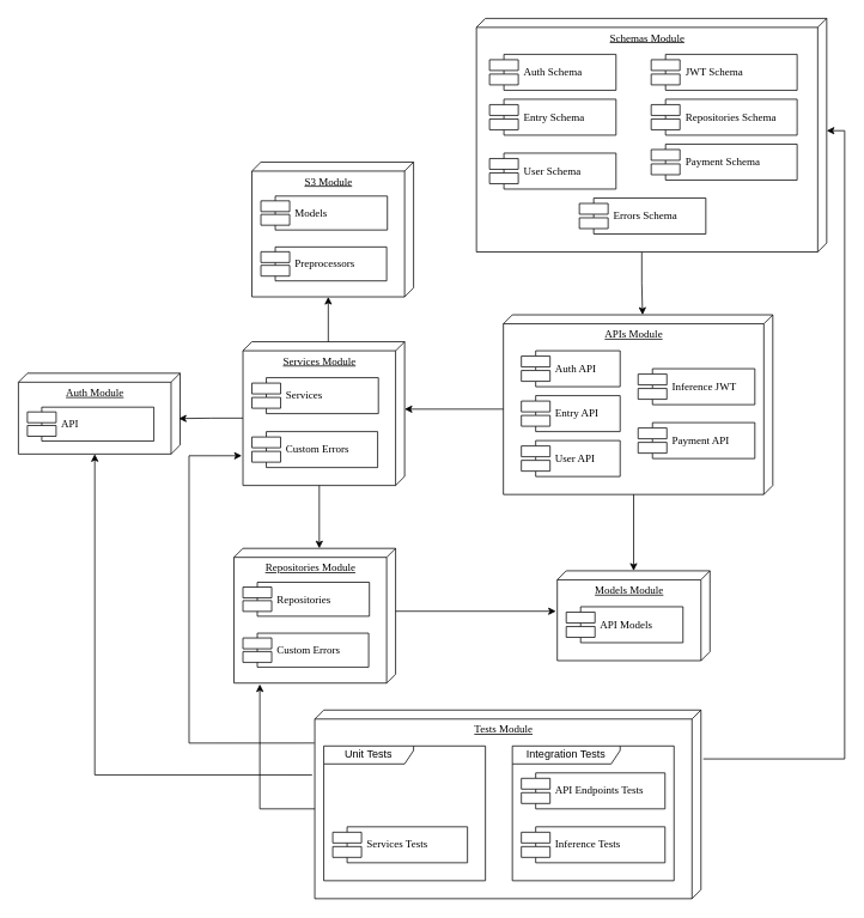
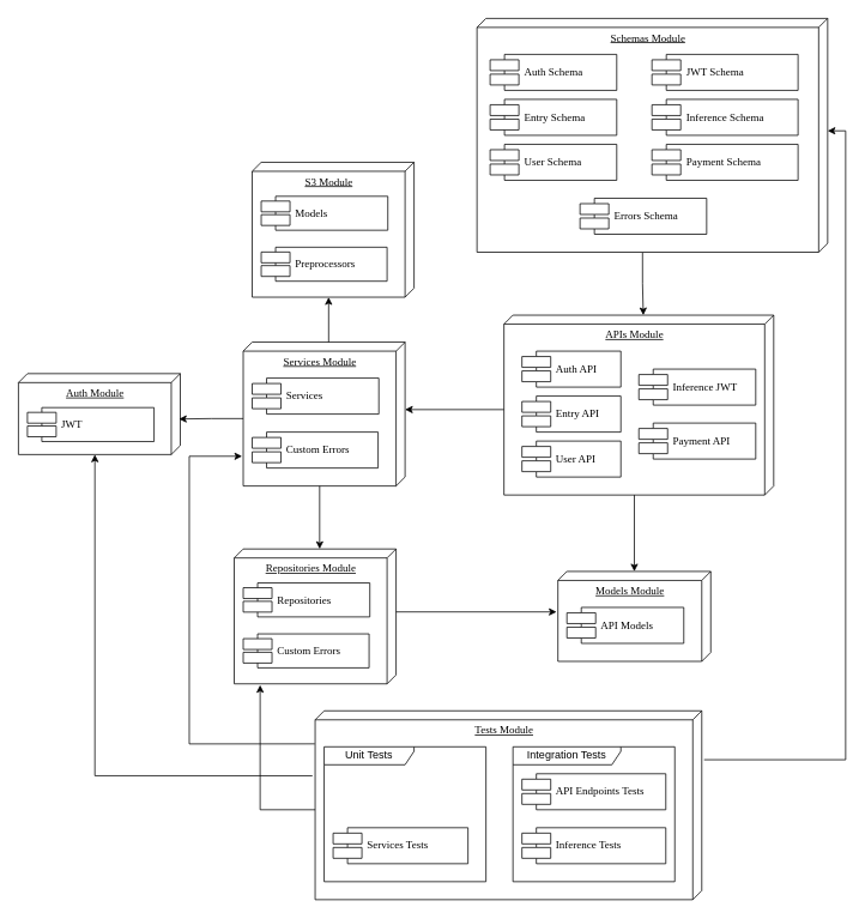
  <mxCell id="0" />
  <mxCell id="1" parent="0" />
  <mxCell id="2" value="" style="group" vertex="1" connectable="0" parent="1"><mxGeometry x="20" y="20" width="920" height="980" as="geometry" /></mxCell>
  <mxCell id="3" value="" style="group" vertex="1" connectable="0" parent="2"><mxGeometry x="540" y="330" width="300" height="200" as="geometry" /></mxCell>
  <mxCell id="4" value="APIs Module" style="verticalAlign=top;align=center;spacingTop=8;spacingLeft=2;spacingRight=12;shape=cube;size=10;direction=south;fontStyle=4;html=1;rounded=0;shadow=0;comic=0;labelBackgroundColor=none;strokeWidth=1;fontFamily=Verdana;fontSize=12" parent="3" vertex="1"><mxGeometry width="300" height="200" as="geometry" /></mxCell>
  <mxCell id="5" value="Auth API" style="shape=component;align=left;spacingLeft=36;rounded=0;shadow=0;comic=0;labelBackgroundColor=none;strokeWidth=1;fontFamily=Verdana;fontSize=12;html=1;" parent="3" vertex="1"><mxGeometry x="20" y="40" width="110" height="40" as="geometry" /></mxCell>
  <mxCell id="6" value="Entry API" style="shape=component;align=left;spacingLeft=36;rounded=0;shadow=0;comic=0;labelBackgroundColor=none;strokeWidth=1;fontFamily=Verdana;fontSize=12;html=1;" parent="3" vertex="1"><mxGeometry x="20" y="90" width="110" height="40" as="geometry" /></mxCell>
  <mxCell id="7" value="User API" style="shape=component;align=left;spacingLeft=36;rounded=0;shadow=0;comic=0;labelBackgroundColor=none;strokeWidth=1;fontFamily=Verdana;fontSize=12;html=1;" parent="3" vertex="1"><mxGeometry x="20" y="140" width="110" height="40" as="geometry" /></mxCell>
  <mxCell id="8" value="Inference JWT" style="shape=component;align=left;spacingLeft=36;rounded=0;shadow=0;comic=0;labelBackgroundColor=none;strokeWidth=1;fontFamily=Verdana;fontSize=12;html=1;" parent="3" vertex="1"><mxGeometry x="150" y="60" width="130" height="40" as="geometry" /></mxCell>
  <mxCell id="9" value="Payment API" style="shape=component;align=left;spacingLeft=36;rounded=0;shadow=0;comic=0;labelBackgroundColor=none;strokeWidth=1;fontFamily=Verdana;fontSize=12;html=1;" parent="3" vertex="1"><mxGeometry x="150" y="120" width="130" height="40" as="geometry" /></mxCell>
  <mxCell id="10" value="" style="group" vertex="1" connectable="0" parent="2"><mxGeometry x="600" y="615" width="170" height="100" as="geometry" /></mxCell>
  <mxCell id="11" value="Models Module" style="verticalAlign=top;align=center;spacingTop=8;spacingLeft=2;spacingRight=12;shape=cube;size=10;direction=south;fontStyle=4;html=1;rounded=0;shadow=0;comic=0;labelBackgroundColor=none;strokeWidth=1;fontFamily=Verdana;fontSize=12" parent="10" vertex="1"><mxGeometry width="170" height="100" as="geometry" /></mxCell>
  <mxCell id="12" value="API Models" style="shape=component;align=left;spacingLeft=36;rounded=0;shadow=0;comic=0;labelBackgroundColor=none;strokeWidth=1;fontFamily=Verdana;fontSize=12;html=1;" parent="10" vertex="1"><mxGeometry x="10" y="40" width="130" height="40" as="geometry" /></mxCell>
  <mxCell id="13" value="" style="group" vertex="1" connectable="0" parent="2"><mxGeometry x="510" width="390" height="260" as="geometry" /></mxCell>
  <mxCell id="14" value="Schemas Module" style="verticalAlign=top;align=center;spacingTop=8;spacingLeft=2;spacingRight=12;shape=cube;size=10;direction=south;fontStyle=4;html=1;rounded=0;shadow=0;comic=0;labelBackgroundColor=none;strokeWidth=1;fontFamily=Verdana;fontSize=12" vertex="1" parent="13"><mxGeometry width="390" height="260" as="geometry" /></mxCell>
  <mxCell id="15" value="Auth Schema" style="shape=component;align=left;spacingLeft=36;rounded=0;shadow=0;comic=0;labelBackgroundColor=none;strokeWidth=1;fontFamily=Verdana;fontSize=12;html=1;" vertex="1" parent="13"><mxGeometry x="14.587" y="40" width="140.833" height="40" as="geometry" /></mxCell>
  <mxCell id="16" value="Entry Schema" style="shape=component;align=left;spacingLeft=36;rounded=0;shadow=0;comic=0;labelBackgroundColor=none;strokeWidth=1;fontFamily=Verdana;fontSize=12;html=1;" vertex="1" parent="13"><mxGeometry x="14.587" y="90" width="140.833" height="40" as="geometry" /></mxCell>
- <mxCell id="17" value="User Schema" style="shape=component;align=left;spacingLeft=36;rounded=0;shadow=0;comic=0;labelBackgroundColor=none;strokeWidth=1;fontFamily=Verdana;fontSize=12;html=1;" vertex="1" parent="13"><mxGeometry x="14.587" y="150" width="140.833" height="40" as="geometry" /></mxCell>
+ <mxCell id="17" value="User Schema" style="shape=component;align=left;spacingLeft=36;rounded=0;shadow=0;comic=0;labelBackgroundColor=none;strokeWidth=1;fontFamily=Verdana;fontSize=12;html=1;" vertex="1" parent="13"><mxGeometry x="14.587" y="140" width="140.833" height="40" as="geometry" /></mxCell>
  <mxCell id="18" value="JWT Schema" style="shape=component;align=left;spacingLeft=36;rounded=0;shadow=0;comic=0;labelBackgroundColor=none;strokeWidth=1;fontFamily=Verdana;fontSize=12;html=1;" vertex="1" parent="13"><mxGeometry x="194.583" y="40" width="162.5" height="40" as="geometry" /></mxCell>
- <mxCell id="19" value="Repositories Schema" style="shape=component;align=left;spacingLeft=36;rounded=0;shadow=0;comic=0;labelBackgroundColor=none;strokeWidth=1;fontFamily=Verdana;fontSize=12;html=1;" vertex="1" parent="13"><mxGeometry x="194.583" y="90" width="162.5" height="40" as="geometry" /></mxCell>
+ <mxCell id="19" value="Inference Schema" style="shape=component;align=left;spacingLeft=36;rounded=0;shadow=0;comic=0;labelBackgroundColor=none;strokeWidth=1;fontFamily=Verdana;fontSize=12;html=1;" vertex="1" parent="13"><mxGeometry x="194.583" y="90" width="162.5" height="40" as="geometry" /></mxCell>
  <mxCell id="20" value="Payment Schema" style="shape=component;align=left;spacingLeft=36;rounded=0;shadow=0;comic=0;labelBackgroundColor=none;strokeWidth=1;fontFamily=Verdana;fontSize=12;html=1;" vertex="1" parent="13"><mxGeometry x="194.583" y="140" width="162.5" height="40" as="geometry" /></mxCell>
  <mxCell id="21" value="Errors Schema" style="shape=component;align=left;spacingLeft=36;rounded=0;shadow=0;comic=0;labelBackgroundColor=none;strokeWidth=1;fontFamily=Verdana;fontSize=12;html=1;" vertex="1" parent="13"><mxGeometry x="114.587" y="200" width="140.833" height="40" as="geometry" /></mxCell>
  <mxCell id="22" value="" style="group" vertex="1" connectable="0" parent="2"><mxGeometry x="330" y="770" width="430" height="210" as="geometry" /></mxCell>
  <mxCell id="23" value="Tests Module" style="verticalAlign=top;align=center;spacingTop=8;spacingLeft=2;spacingRight=12;shape=cube;size=10;direction=south;fontStyle=4;html=1;rounded=0;shadow=0;comic=0;labelBackgroundColor=none;strokeWidth=1;fontFamily=Verdana;fontSize=12" parent="22" vertex="1"><mxGeometry width="430" height="210" as="geometry" /></mxCell>
  <mxCell id="24" value="Unit Tests" style="shape=umlFrame;whiteSpace=wrap;html=1;width=100;height=20;" parent="22" vertex="1"><mxGeometry x="10" y="40" width="180" height="150" as="geometry" /></mxCell>
  <mxCell id="25" value="Services Tests" style="shape=component;align=left;spacingLeft=36;rounded=0;shadow=0;comic=0;labelBackgroundColor=none;strokeWidth=1;fontFamily=Verdana;fontSize=12;html=1;" parent="22" vertex="1"><mxGeometry x="20" y="130" width="150" height="40" as="geometry" /></mxCell>
  <mxCell id="26" value="Integration Tests" style="shape=umlFrame;whiteSpace=wrap;html=1;width=120;height=20;" parent="22" vertex="1"><mxGeometry x="220" y="40" width="180" height="150" as="geometry" /></mxCell>
  <mxCell id="27" value="API Endpoints Tests" style="shape=component;align=left;spacingLeft=36;rounded=0;shadow=0;comic=0;labelBackgroundColor=none;strokeWidth=1;fontFamily=Verdana;fontSize=12;html=1;" parent="22" vertex="1"><mxGeometry x="230" y="70" width="160" height="40" as="geometry" /></mxCell>
  <mxCell id="28" value="Inference Tests" style="shape=component;align=left;spacingLeft=36;rounded=0;shadow=0;comic=0;labelBackgroundColor=none;strokeWidth=1;fontFamily=Verdana;fontSize=12;html=1;" parent="22" vertex="1"><mxGeometry x="230" y="130" width="160" height="40" as="geometry" /></mxCell>
  <mxCell id="29" value="" style="group" vertex="1" connectable="0" parent="2"><mxGeometry x="240" y="590" width="180" height="150" as="geometry" /></mxCell>
  <mxCell id="30" value="Repositories Module" style="verticalAlign=top;align=center;spacingTop=8;spacingLeft=2;spacingRight=12;shape=cube;size=10;direction=south;fontStyle=4;html=1;rounded=0;shadow=0;comic=0;labelBackgroundColor=none;strokeWidth=1;fontFamily=Verdana;fontSize=12;container=0;" vertex="1" parent="29"><mxGeometry width="180" height="150" as="geometry" /></mxCell>
  <mxCell id="31" value="Repositories" style="shape=component;align=left;spacingLeft=36;rounded=0;shadow=0;comic=0;labelBackgroundColor=none;strokeWidth=1;fontFamily=Verdana;fontSize=12;html=1;container=0;" vertex="1" parent="29"><mxGeometry x="10" y="37.778" width="140.833" height="37.778" as="geometry" /></mxCell>
  <mxCell id="32" value="Custom Errors" style="shape=component;align=left;spacingLeft=36;rounded=0;shadow=0;comic=0;labelBackgroundColor=none;strokeWidth=1;fontFamily=Verdana;fontSize=12;html=1;container=0;" vertex="1" parent="29"><mxGeometry x="10" y="94.444" width="140" height="37.778" as="geometry" /></mxCell>
  <mxCell id="33" value="" style="group" vertex="1" connectable="0" parent="2"><mxGeometry x="250" y="360" width="180" height="160" as="geometry" /></mxCell>
  <mxCell id="34" value="Services Module" style="verticalAlign=top;align=center;spacingTop=8;spacingLeft=2;spacingRight=12;shape=cube;size=10;direction=south;fontStyle=4;html=1;rounded=0;shadow=0;comic=0;labelBackgroundColor=none;strokeWidth=1;fontFamily=Verdana;fontSize=12;container=0;" vertex="1" parent="33"><mxGeometry width="180" height="160" as="geometry" /></mxCell>
  <mxCell id="35" value="Services" style="shape=component;align=left;spacingLeft=36;rounded=0;shadow=0;comic=0;labelBackgroundColor=none;strokeWidth=1;fontFamily=Verdana;fontSize=12;html=1;container=0;" vertex="1" parent="33"><mxGeometry x="10" y="40" width="140.833" height="40" as="geometry" /></mxCell>
  <mxCell id="36" value="Custom Errors" style="shape=component;align=left;spacingLeft=36;rounded=0;shadow=0;comic=0;labelBackgroundColor=none;strokeWidth=1;fontFamily=Verdana;fontSize=12;html=1;container=0;" vertex="1" parent="33"><mxGeometry x="10" y="100" width="140" height="40" as="geometry" /></mxCell>
  <mxCell id="37" value="" style="group" vertex="1" connectable="0" parent="2"><mxGeometry x="260" y="160" width="180" height="150" as="geometry" /></mxCell>
  <mxCell id="38" value="S3 Module" style="verticalAlign=top;align=center;spacingTop=8;spacingLeft=2;spacingRight=12;shape=cube;size=10;direction=south;fontStyle=4;html=1;rounded=0;shadow=0;comic=0;labelBackgroundColor=none;strokeWidth=1;fontFamily=Verdana;fontSize=12;container=0;" vertex="1" parent="37"><mxGeometry width="180" height="150" as="geometry" /></mxCell>
  <mxCell id="39" value="Models" style="shape=component;align=left;spacingLeft=36;rounded=0;shadow=0;comic=0;labelBackgroundColor=none;strokeWidth=1;fontFamily=Verdana;fontSize=12;html=1;container=0;" vertex="1" parent="37"><mxGeometry x="10" y="37.778" width="140.833" height="37.778" as="geometry" /></mxCell>
  <mxCell id="40" value="Preprocessors" style="shape=component;align=left;spacingLeft=36;rounded=0;shadow=0;comic=0;labelBackgroundColor=none;strokeWidth=1;fontFamily=Verdana;fontSize=12;html=1;container=0;" vertex="1" parent="37"><mxGeometry x="10" y="94.444" width="140" height="37.778" as="geometry" /></mxCell>
  <mxCell id="41" style="edgeStyle=orthogonalEdgeStyle;rounded=0;orthogonalLoop=1;jettySize=auto;html=1;exitX=1.002;exitY=0.528;exitDx=0;exitDy=0;exitPerimeter=0;entryX=0;entryY=0;entryDx=0;entryDy=145;entryPerimeter=0;" edge="1" parent="2" source="14" target="4"><mxGeometry relative="1" as="geometry" /></mxCell>
  <mxCell id="42" style="edgeStyle=orthogonalEdgeStyle;rounded=0;orthogonalLoop=1;jettySize=auto;html=1;exitX=0;exitY=0;exitDx=105;exitDy=300;exitPerimeter=0;entryX=0;entryY=0;entryDx=75;entryDy=0;entryPerimeter=0;" edge="1" parent="2" source="4" target="34"><mxGeometry relative="1" as="geometry" /></mxCell>
  <mxCell id="43" style="edgeStyle=orthogonalEdgeStyle;rounded=0;orthogonalLoop=1;jettySize=auto;html=1;exitX=0;exitY=0;exitDx=160;exitDy=95;exitPerimeter=0;entryX=0;entryY=0;entryDx=0;entryDy=85;entryPerimeter=0;" edge="1" parent="2" source="34" target="30"><mxGeometry relative="1" as="geometry" /></mxCell>
  <mxCell id="44" style="edgeStyle=orthogonalEdgeStyle;rounded=0;orthogonalLoop=1;jettySize=auto;html=1;exitX=0;exitY=0;exitDx=70;exitDy=0;exitPerimeter=0;entryX=0.45;entryY=1.009;entryDx=0;entryDy=0;entryPerimeter=0;" edge="1" parent="2" source="30" target="11"><mxGeometry relative="1" as="geometry" /></mxCell>
  <mxCell id="45" style="edgeStyle=orthogonalEdgeStyle;rounded=0;orthogonalLoop=1;jettySize=auto;html=1;exitX=0;exitY=0;exitDx=200;exitDy=155;exitPerimeter=0;" edge="1" parent="2" source="4" target="11"><mxGeometry relative="1" as="geometry"><mxPoint x="685" y="610" as="targetPoint" /></mxGeometry></mxCell>
  <mxCell id="46" style="edgeStyle=orthogonalEdgeStyle;rounded=0;orthogonalLoop=1;jettySize=auto;html=1;exitX=0;exitY=0;exitDx=0;exitDy=85;exitPerimeter=0;entryX=0;entryY=0;entryDx=150;entryDy=95;entryPerimeter=0;" edge="1" parent="2" source="34" target="38"><mxGeometry relative="1" as="geometry" /></mxCell>
  <mxCell id="47" value="" style="group" vertex="1" connectable="0" parent="2"><mxGeometry y="395" width="180" height="90" as="geometry" /></mxCell>
  <mxCell id="48" value="Auth Module" style="verticalAlign=top;align=center;spacingTop=8;spacingLeft=2;spacingRight=12;shape=cube;size=10;direction=south;fontStyle=4;html=1;rounded=0;shadow=0;comic=0;labelBackgroundColor=none;strokeWidth=1;fontFamily=Verdana;fontSize=12;container=0;" vertex="1" parent="47"><mxGeometry width="180" height="90" as="geometry" /></mxCell>
- <mxCell id="49" value="API" style="shape=component;align=left;spacingLeft=36;rounded=0;shadow=0;comic=0;labelBackgroundColor=none;strokeWidth=1;fontFamily=Verdana;fontSize=12;html=1;container=0;" vertex="1" parent="47"><mxGeometry x="10" y="37.778" width="140.833" height="37.778" as="geometry" /></mxCell>
+ <mxCell id="49" value="JWT" style="shape=component;align=left;spacingLeft=36;rounded=0;shadow=0;comic=0;labelBackgroundColor=none;strokeWidth=1;fontFamily=Verdana;fontSize=12;html=1;container=0;" vertex="1" parent="47"><mxGeometry x="10" y="37.778" width="140.833" height="37.778" as="geometry" /></mxCell>
  <mxCell id="50" style="edgeStyle=orthogonalEdgeStyle;rounded=0;orthogonalLoop=1;jettySize=auto;html=1;exitX=0;exitY=0;exitDx=85;exitDy=180;exitPerimeter=0;entryX=0.561;entryY=0.008;entryDx=0;entryDy=0;entryPerimeter=0;" edge="1" parent="2" source="34" target="48"><mxGeometry relative="1" as="geometry"><mxPoint x="150" y="445.571" as="targetPoint" /></mxGeometry></mxCell>
  <mxCell id="51" style="edgeStyle=orthogonalEdgeStyle;rounded=0;orthogonalLoop=1;jettySize=auto;html=1;exitX=0.259;exitY=-0.006;exitDx=0;exitDy=0;exitPerimeter=0;entryX=0;entryY=0;entryDx=125;entryDy=0;entryPerimeter=0;" edge="1" parent="2" source="23" target="14"><mxGeometry relative="1" as="geometry"><mxPoint x="940" y="218.788" as="targetPoint" /><Array as="points"><mxPoint x="920" y="824" /><mxPoint x="920" y="125" /></Array></mxGeometry></mxCell>
  <mxCell id="52" style="edgeStyle=orthogonalEdgeStyle;rounded=0;orthogonalLoop=1;jettySize=auto;html=1;exitX=0;exitY=0;exitDx=110;exitDy=430;exitPerimeter=0;entryX=1.009;entryY=0.84;entryDx=0;entryDy=0;entryPerimeter=0;" edge="1" parent="2" source="23" target="30"><mxGeometry relative="1" as="geometry" /></mxCell>
  <mxCell id="53" style="edgeStyle=orthogonalEdgeStyle;rounded=0;orthogonalLoop=1;jettySize=auto;html=1;exitX=0.344;exitY=1.007;exitDx=0;exitDy=0;exitPerimeter=0;entryX=0;entryY=0;entryDx=90;entryDy=95;entryPerimeter=0;" edge="1" parent="2" source="23" target="48"><mxGeometry relative="1" as="geometry" /></mxCell>
  <mxCell id="54" style="edgeStyle=orthogonalEdgeStyle;rounded=0;orthogonalLoop=1;jettySize=auto;html=1;exitX=0.175;exitY=1.001;exitDx=0;exitDy=0;exitPerimeter=0;entryX=0.793;entryY=1.007;entryDx=0;entryDy=0;entryPerimeter=0;" edge="1" parent="2" source="23" target="34"><mxGeometry relative="1" as="geometry"><Array as="points"><mxPoint x="190" y="807" /><mxPoint x="190" y="487" /></Array></mxGeometry></mxCell>
